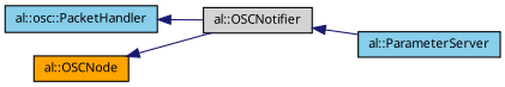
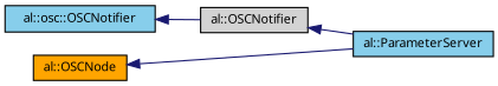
  digraph {
    rankdir=LR
    node [color=black fillcolor=skyblue fontname="FreeSans.ttf" fontsize=10 shape=record style=filled]
    edge [color=midnightblue dir=back fontname="FreeSans.ttf" fontsize=10 labelfontname="FreeSans.ttf" labelfontsize=10 style=solid]
    n1 [fontcolor=black height=0.2 label="al::ParameterServer" width=0.4]
-   n2 [height=0.2 label="al::osc::PacketHandler" width=0.4]
+   n2 [height=0.2 label="al::osc::OSCNotifier" width=0.4]
    n3 [fillcolor=lightgrey height=0.2 label="al::OSCNotifier" width=0.4]
    n4 [fillcolor=orange height=0.2 label="al::OSCNode" width=0.4]
    n2 -> n3
    n3 -> n1
-   n4 -> n3
+   n4 -> n1
  }
